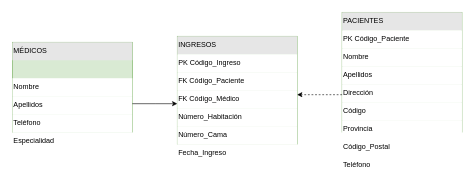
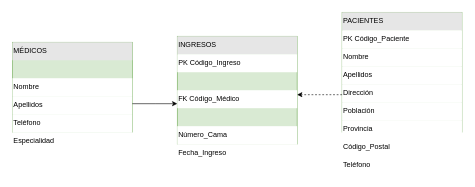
  <mxCell id="0" />
  <mxCell id="1" parent="0" />
  <mxCell id="2" value="" style="shape=rectangle;whiteSpace=wrap;html=1;fillColor=#D9EAD3;strokeColor=#6AA84F;" parent="1" vertex="1"><mxGeometry x="570" y="20" width="200" height="200" as="geometry" /></mxCell>
  <mxCell id="3" value="PACIENTES" style="text;html=1;stroke=none;fillColor=#E6E6E6;" parent="2" vertex="1"><mxGeometry width="200" height="30" as="geometry" /></mxCell>
  <mxCell id="4" value="PK Código_Paciente" style="text;html=1;fillColor=#FFFFFF;" parent="2" vertex="1"><mxGeometry y="30" width="200" height="30" as="geometry" /></mxCell>
  <mxCell id="5" value="Nombre" style="text;html=1;fillColor=#FFFFFF;" parent="2" vertex="1"><mxGeometry y="60" width="200" height="30" as="geometry" /></mxCell>
  <mxCell id="6" value="Apellidos" style="text;html=1;fillColor=#FFFFFF;" parent="2" vertex="1"><mxGeometry y="90" width="200" height="30" as="geometry" /></mxCell>
  <mxCell id="7" value="Dirección" style="text;html=1;fillColor=#FFFFFF;" parent="2" vertex="1"><mxGeometry y="120" width="200" height="30" as="geometry" /></mxCell>
- <mxCell id="8" value="Código" style="text;html=1;fillColor=#FFFFFF;" parent="2" vertex="1"><mxGeometry y="150" width="200" height="30" as="geometry" /></mxCell>
+ <mxCell id="8" value="Población" style="text;html=1;fillColor=#FFFFFF;" parent="2" vertex="1"><mxGeometry y="150" width="200" height="30" as="geometry" /></mxCell>
  <mxCell id="9" value="Provincia" style="text;html=1;fillColor=#FFFFFF;" parent="2" vertex="1"><mxGeometry y="180" width="200" height="30" as="geometry" /></mxCell>
  <mxCell id="10" value="Código_Postal" style="text;html=1;fillColor=#FFFFFF;" parent="2" vertex="1"><mxGeometry y="210" width="200" height="30" as="geometry" /></mxCell>
  <mxCell id="11" value="Teléfono" style="text;html=1;fillColor=#FFFFFF;" parent="2" vertex="1"><mxGeometry y="240" width="200" height="30" as="geometry" /></mxCell>
  <mxCell id="12" value="" style="shape=rectangle;whiteSpace=wrap;html=1;fillColor=#D9EAD3;strokeColor=#6AA84F;" parent="1" vertex="1"><mxGeometry x="20" y="70" width="200" height="150" as="geometry" /></mxCell>
  <mxCell id="13" value="MÉDICOS" style="text;html=1;stroke=none;fillColor=#E6E6E6;" parent="12" vertex="1"><mxGeometry width="200" height="30" as="geometry" /></mxCell>
  <mxCell id="14" value="Nombre" style="text;html=1;fillColor=#FFFFFF;" parent="12" vertex="1"><mxGeometry y="60" width="200" height="30" as="geometry" /></mxCell>
  <mxCell id="15" value="Apellidos" style="text;html=1;fillColor=#FFFFFF;" parent="12" vertex="1"><mxGeometry y="90" width="200" height="30" as="geometry" /></mxCell>
  <mxCell id="16" value="Teléfono" style="text;html=1;fillColor=#FFFFFF;" parent="12" vertex="1"><mxGeometry y="120" width="200" height="30" as="geometry" /></mxCell>
  <mxCell id="17" value="Especialidad" style="text;html=1;fillColor=#FFFFFF;" parent="12" vertex="1"><mxGeometry y="150" width="200" height="30" as="geometry" /></mxCell>
  <mxCell id="18" value="" style="shape=rectangle;whiteSpace=wrap;html=1;fillColor=#D9EAD3;strokeColor=#6AA84F;" parent="1" vertex="1"><mxGeometry x="295" y="60" width="200" height="180" as="geometry" /></mxCell>
  <mxCell id="19" value="INGRESOS" style="text;html=1;stroke=none;fillColor=#E6E6E6;" parent="18" vertex="1"><mxGeometry width="200" height="30" as="geometry" /></mxCell>
  <mxCell id="20" value="PK Código_Ingreso" style="text;html=1;fillColor=#FFFFFF;" parent="18" vertex="1"><mxGeometry y="30" width="200" height="30" as="geometry" /></mxCell>
- <mxCell id="21" value="FK Código_Paciente" style="text;html=1;fillColor=#FFFFFF;" parent="18" vertex="1"><mxGeometry y="60" width="200" height="30" as="geometry" /></mxCell>
  <mxCell id="22" value="FK Código_Médico" style="text;html=1;fillColor=#FFFFFF;" parent="18" vertex="1"><mxGeometry y="90" width="200" height="30" as="geometry" /></mxCell>
- <mxCell id="23" value="Número_Habitación" style="text;html=1;fillColor=#FFFFFF;" parent="18" vertex="1"><mxGeometry y="120" width="200" height="30" as="geometry" /></mxCell>
  <mxCell id="24" value="Número_Cama" style="text;html=1;fillColor=#FFFFFF;" parent="18" vertex="1"><mxGeometry y="150" width="200" height="30" as="geometry" /></mxCell>
  <mxCell id="25" value="Fecha_Ingreso" style="text;html=1;fillColor=#FFFFFF;" parent="18" vertex="1"><mxGeometry y="180" width="200" height="30" as="geometry" /></mxCell>
  <mxCell id="26" style="edgeStyle=orthogonalEdgeStyle;rounded=0;orthogonalLoop=1;jettySize=auto;html=1;entryX=1;entryY=0.25;entryDx=0;entryDy=0;dashed=1;" edge="1" parent="1" source="7" target="22"><mxGeometry relative="1" as="geometry"><Array as="points"><mxPoint x="533" y="158" /></Array></mxGeometry></mxCell>
  <mxCell id="27" style="edgeStyle=orthogonalEdgeStyle;rounded=0;orthogonalLoop=1;jettySize=auto;html=1;entryX=0;entryY=0.75;entryDx=0;entryDy=0;" edge="1" parent="1" source="15" target="22"><mxGeometry relative="1" as="geometry"><Array as="points"><mxPoint x="258" y="173" /></Array></mxGeometry></mxCell>
